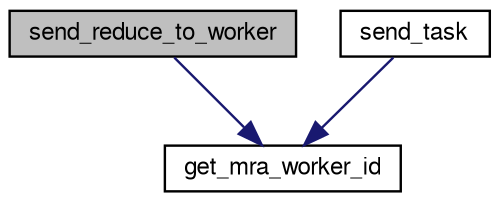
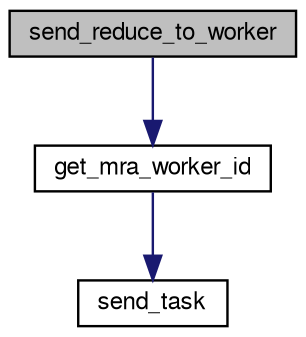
  digraph {
    rankdir=TB
    node [color=black fillcolor=white fontname=FreeSans fontsize=10 shape=record style=filled]
    edge [color=midnightblue fontname=FreeSans fontsize=10 labelfontname=FreeSans labelfontsize=10 style=solid]
    n1 [fillcolor=grey75 fontcolor=black height=0.2 label=send_reduce_to_worker width=0.4]
    n2 [height=0.2 label=get_mra_worker_id width=0.4]
    n3 [height=0.2 label=send_task width=0.4]
    n1 -> n2
-   n3 -> n2
+   n2 -> n3
  }
